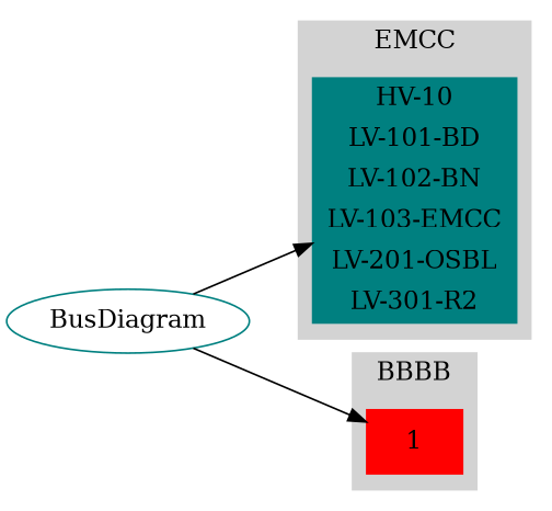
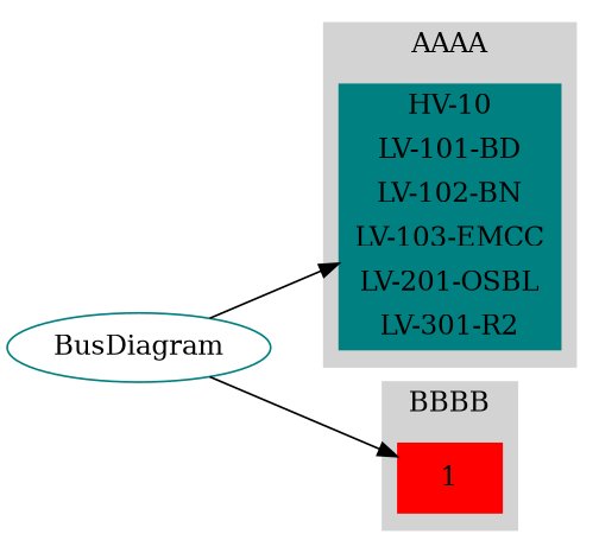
  digraph {
    rankdir=LR
    node [color=teal shape=record style=filled]
    n1 [label="HV-10|LV-101-BD|LV-102-BN|LV-103-EMCC|LV-201-OSBL|LV-301-R2"]
    n2 [color=red label=1]
    BusDiagram [shape="" style=""]
    subgraph cluster_1 {
      color=lightgrey
-     label=EMCC
+     label=AAAA
      style=filled
      n1
    }
    subgraph cluster_2 {
      color=lightgrey
      label=BBBB
      style=filled
      n2
    }
    BusDiagram -> n1
    BusDiagram -> n2
  }
